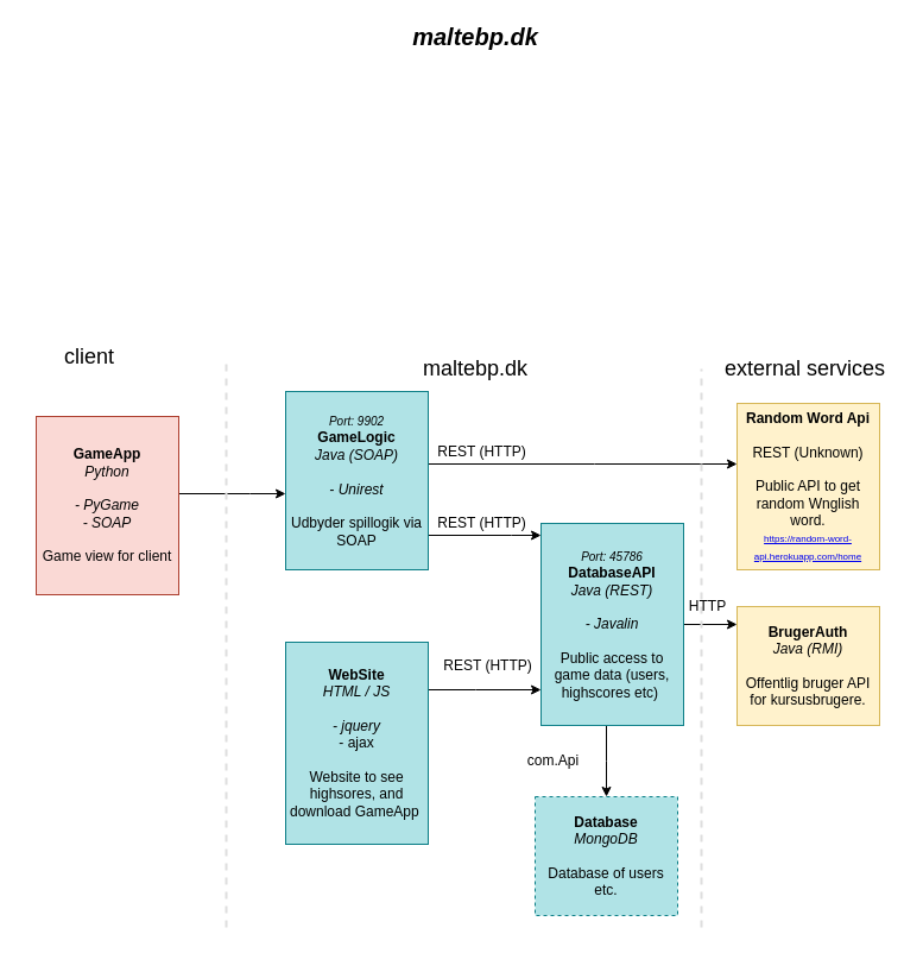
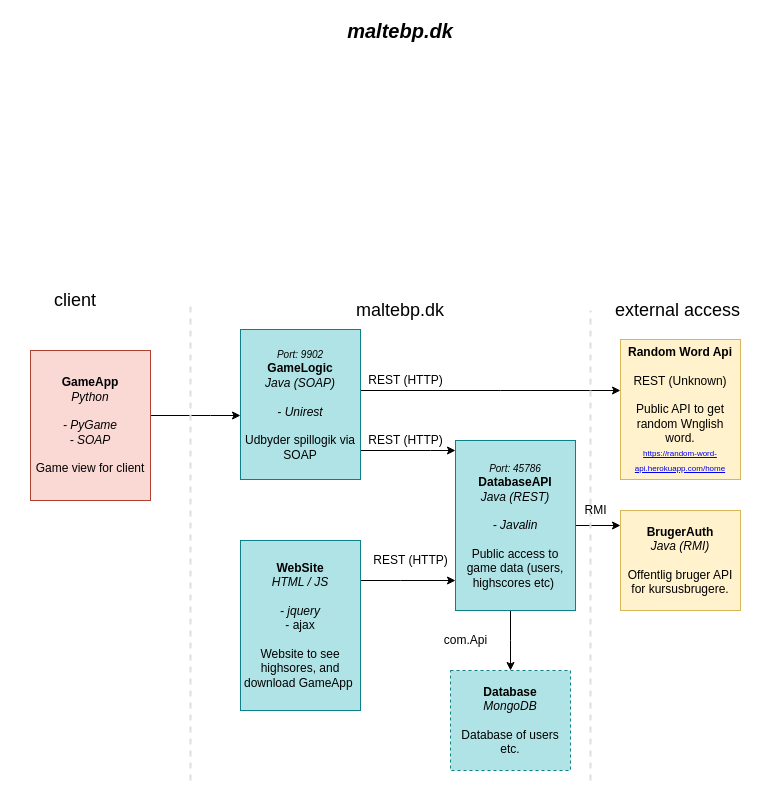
  <mxCell id="0" />
  <mxCell id="1" parent="0" />
  <mxCell id="2" style="edgeStyle=orthogonalEdgeStyle;rounded=0;orthogonalLoop=1;jettySize=auto;html=1;strokeColor=#000000;shadow=0;comic=0;" parent="1" source="4" target="11" edge="1"><mxGeometry relative="1" as="geometry"><Array as="points"><mxPoint x="430" y="450" /><mxPoint x="430" y="450" /></Array></mxGeometry></mxCell>
  <mxCell id="3" style="edgeStyle=orthogonalEdgeStyle;rounded=0;orthogonalLoop=1;jettySize=auto;html=1;" parent="1" source="4" target="18" edge="1"><mxGeometry relative="1" as="geometry"><Array as="points"><mxPoint x="500" y="390" /><mxPoint x="500" y="390" /></Array></mxGeometry></mxCell>
  <mxCell id="4" value="&lt;i style=&quot;font-size: 10px&quot;&gt;Port: 9902&lt;/i&gt;&lt;br&gt;&lt;b&gt;&lt;font style=&quot;font-size: 12px&quot;&gt;GameLogic&lt;/font&gt;&lt;/b&gt;&lt;br&gt;&lt;i&gt;Java (SOAP)&lt;br&gt;&lt;br&gt;- Unirest&lt;br&gt;&lt;/i&gt;&lt;br&gt;Udbyder spillogik via SOAP" style="rounded=0;whiteSpace=wrap;html=1;fillColor=#b0e3e6;strokeColor=#0e8088;" parent="1" vertex="1"><mxGeometry x="240" y="329" width="120" height="150" as="geometry" /></mxCell>
  <mxCell id="5" style="edgeStyle=orthogonalEdgeStyle;rounded=0;orthogonalLoop=1;jettySize=auto;html=1;" edge="1" parent="1" source="6" target="4"><mxGeometry relative="1" as="geometry"><Array as="points"><mxPoint x="210" y="415" /><mxPoint x="210" y="415" /></Array></mxGeometry></mxCell>
  <mxCell id="6" value="&lt;b&gt;GameApp&lt;br&gt;&lt;/b&gt;&lt;i&gt;Python&lt;/i&gt;&lt;br&gt;&lt;br&gt;&lt;i&gt;- PyGame&lt;/i&gt;&lt;br&gt;&lt;i&gt;- SOAP&lt;/i&gt;&lt;br&gt;&lt;br&gt;Game view for client" style="rounded=0;whiteSpace=wrap;html=1;strokeColor=#ae4132;fillColor=#fad9d5;" parent="1" vertex="1"><mxGeometry x="30" y="350" width="120" height="150" as="geometry" /></mxCell>
  <mxCell id="7" style="edgeStyle=orthogonalEdgeStyle;rounded=0;orthogonalLoop=1;jettySize=auto;html=1;" edge="1" parent="1" source="8" target="11"><mxGeometry relative="1" as="geometry"><Array as="points"><mxPoint x="400" y="580" /><mxPoint x="400" y="580" /></Array></mxGeometry></mxCell>
  <mxCell id="8" value="&lt;b&gt;WebSite&lt;br&gt;&lt;/b&gt;&lt;i&gt;HTML / JS&lt;/i&gt;&lt;br&gt;&lt;br&gt;&lt;i&gt;- jquery&lt;br&gt;&lt;/i&gt;- ajax&lt;br&gt;&lt;br&gt;Website to see highsores, and download GameApp&amp;nbsp;" style="rounded=0;whiteSpace=wrap;html=1;strokeColor=#0e8088;fillColor=#b0e3e6;" parent="1" vertex="1"><mxGeometry x="240" y="540" width="120" height="170" as="geometry" /></mxCell>
  <mxCell id="9" style="edgeStyle=orthogonalEdgeStyle;rounded=0;orthogonalLoop=1;jettySize=auto;html=1;strokeColor=#000000;comic=0;" parent="1" source="11" target="13" edge="1"><mxGeometry relative="1" as="geometry"><Array as="points"><mxPoint x="680" y="545" /></Array></mxGeometry></mxCell>
  <mxCell id="10" style="edgeStyle=orthogonalEdgeStyle;rounded=0;orthogonalLoop=1;jettySize=auto;html=1;" edge="1" parent="1" source="11" target="12"><mxGeometry relative="1" as="geometry"><Array as="points"><mxPoint x="510" y="640" /><mxPoint x="510" y="640" /></Array></mxGeometry></mxCell>
  <mxCell id="11" value="&lt;i style=&quot;white-space: nowrap&quot;&gt;&lt;font style=&quot;font-size: 10px&quot;&gt;Port: 45786&lt;/font&gt;&lt;/i&gt;&lt;b&gt;&lt;br&gt;DatabaseAPI&lt;br&gt;&lt;/b&gt;&lt;i&gt;Java (REST)&lt;/i&gt;&lt;br&gt;&lt;br&gt;&lt;i&gt;- Javalin&lt;/i&gt;&lt;br&gt;&lt;br&gt;Public access to game data (users, highscores etc)&amp;nbsp;" style="rounded=0;whiteSpace=wrap;html=1;fillColor=#b0e3e6;strokeColor=#0e8088;" parent="1" vertex="1"><mxGeometry x="455" y="440" width="120" height="170" as="geometry" /></mxCell>
  <mxCell id="12" value="&lt;b&gt;Database&lt;br&gt;&lt;/b&gt;&lt;i&gt;MongoDB&lt;/i&gt;&lt;br&gt;&lt;div&gt;&lt;br&gt;&lt;/div&gt;Database of users etc." style="rounded=0;whiteSpace=wrap;html=1;fillColor=#b0e3e6;strokeColor=#0e8088;dashed=1;" parent="1" vertex="1"><mxGeometry x="450" y="670" width="120" height="100" as="geometry" /></mxCell>
  <mxCell id="13" value="&lt;b&gt;BrugerAuth&lt;br&gt;&lt;/b&gt;&lt;i&gt;Java (RMI)&lt;/i&gt;&lt;br&gt;&lt;br&gt;Offentlig bruger API for kursusbrugere." style="rounded=0;whiteSpace=wrap;html=1;fillColor=#fff2cc;strokeColor=#d6b656;" parent="1" vertex="1"><mxGeometry x="620" y="510" width="120" height="100" as="geometry" /></mxCell>
  <mxCell id="14" value="&lt;font style=&quot;font-size: 20px&quot;&gt;&lt;b&gt;&lt;i&gt;maltebp.dk&lt;/i&gt;&lt;/b&gt;&lt;/font&gt;" style="text;html=1;strokeColor=none;fillColor=none;align=center;verticalAlign=middle;whiteSpace=wrap;rounded=0;dashed=1;" parent="1" vertex="1"><mxGeometry x="325" y="20" width="150" height="20" as="geometry" /></mxCell>
  <mxCell id="15" value="&lt;div&gt;REST (HTTP)&lt;/div&gt;" style="text;html=1;align=center;verticalAlign=middle;resizable=0;points=[];autosize=1;rotation=0;" parent="1" vertex="1"><mxGeometry x="360" y="430" width="90" height="20" as="geometry" /></mxCell>
  <mxCell id="16" value="&lt;div&gt;REST (HTTP)&lt;/div&gt;" style="text;html=1;align=center;verticalAlign=middle;resizable=0;points=[];autosize=1;" parent="1" vertex="1"><mxGeometry x="365" y="550" width="90" height="20" as="geometry" /></mxCell>
  <mxCell id="17" value="com.Api" style="text;html=1;align=center;verticalAlign=middle;resizable=0;points=[];autosize=1;" parent="1" vertex="1"><mxGeometry x="420" y="630" width="90" height="20" as="geometry" /></mxCell>
  <mxCell id="18" value="&lt;b&gt;Random Word Api&lt;br&gt;&lt;/b&gt;&lt;i&gt;&lt;br&gt;&lt;/i&gt;REST (Unknown)&lt;br&gt;&lt;br&gt;Public API to get random Wnglish word.&lt;br&gt;&lt;a href=&quot;https://random-word-api.herokuapp.com/home&quot;&gt;&lt;font style=&quot;font-size: 8px&quot;&gt;https://random-word-api.herokuapp.com/home&lt;/font&gt;&lt;/a&gt;" style="rounded=0;whiteSpace=wrap;html=1;fillColor=#fff2cc;strokeColor=#d6b656;" parent="1" vertex="1"><mxGeometry x="620" y="339" width="120" height="140" as="geometry" /></mxCell>
  <mxCell id="19" value="&lt;div&gt;REST (HTTP)&lt;/div&gt;" style="text;html=1;align=center;verticalAlign=middle;resizable=0;points=[];autosize=1;" parent="1" vertex="1"><mxGeometry x="360" y="370" width="90" height="20" as="geometry" /></mxCell>
  <mxCell id="20" value="" style="endArrow=none;html=1;dashed=1;strokeWidth=2;strokeColor=#DEDEDE;" edge="1" parent="1"><mxGeometry width="50" height="50" relative="1" as="geometry"><mxPoint x="190" y="780" as="sourcePoint" /><mxPoint x="190" y="300" as="targetPoint" /></mxGeometry></mxCell>
  <mxCell id="21" value="" style="endArrow=none;html=1;dashed=1;strokeWidth=2;strokeColor=#DEDEDE;" edge="1" parent="1"><mxGeometry width="50" height="50" relative="1" as="geometry"><mxPoint x="590" y="780" as="sourcePoint" /><mxPoint x="590" y="310" as="targetPoint" /></mxGeometry></mxCell>
  <mxCell id="22" value="&lt;h2&gt;&lt;span style=&quot;font-weight: normal&quot;&gt;maltebp.dk&lt;/span&gt;&lt;/h2&gt;" style="text;html=1;strokeColor=none;fillColor=none;align=center;verticalAlign=middle;whiteSpace=wrap;rounded=0;" vertex="1" parent="1"><mxGeometry x="345" y="300" width="110" height="20" as="geometry" /></mxCell>
  <mxCell id="23" value="&lt;h2&gt;&lt;span style=&quot;font-weight: 400&quot;&gt;client&lt;/span&gt;&lt;/h2&gt;" style="text;html=1;strokeColor=none;fillColor=none;align=center;verticalAlign=middle;whiteSpace=wrap;rounded=0;" vertex="1" parent="1"><mxGeometry x="20" y="290" width="110" height="20" as="geometry" /></mxCell>
- <mxCell id="24" value="&lt;h2&gt;&lt;span style=&quot;font-weight: 400&quot;&gt;external services&lt;/span&gt;&lt;/h2&gt;" style="text;html=1;strokeColor=none;fillColor=none;align=center;verticalAlign=middle;whiteSpace=wrap;rounded=0;" vertex="1" parent="1"><mxGeometry x="600" y="300" width="155" height="20" as="geometry" /></mxCell>
- <mxCell id="25" value="&lt;div&gt;HTTP&lt;/div&gt;" style="text;html=1;align=center;verticalAlign=middle;resizable=0;points=[];autosize=1;" parent="1" vertex="1"><mxGeometry x="575" y="500" width="40" height="20" as="geometry" /></mxCell>
+ <mxCell id="24" value="&lt;h2&gt;&lt;span style=&quot;font-weight: 400&quot;&gt;external access&lt;/span&gt;&lt;/h2&gt;" style="text;html=1;strokeColor=none;fillColor=none;align=center;verticalAlign=middle;whiteSpace=wrap;rounded=0;" vertex="1" parent="1"><mxGeometry x="600" y="300" width="155" height="20" as="geometry" /></mxCell>
+ <mxCell id="25" value="&lt;div&gt;RMI&lt;/div&gt;" style="text;html=1;align=center;verticalAlign=middle;resizable=0;points=[];autosize=1;" parent="1" vertex="1"><mxGeometry x="575" y="500" width="40" height="20" as="geometry" /></mxCell>
